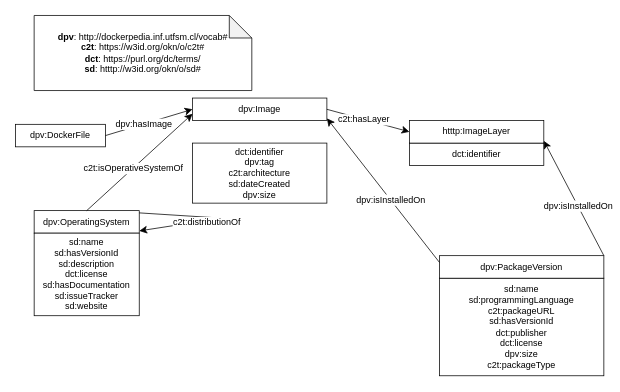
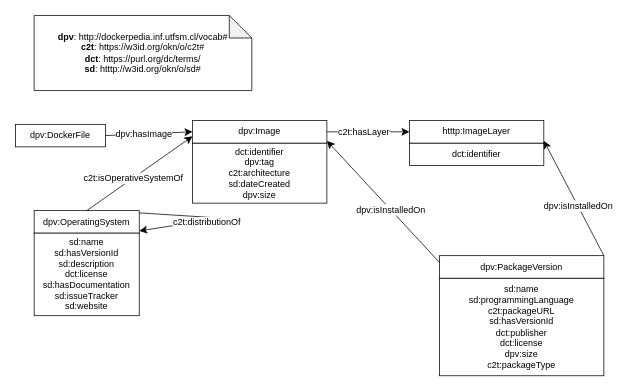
  <mxCell id="0" />
  <mxCell id="1" parent="0" />
  <mxCell id="2" value="dpv:DockerFile" style="rounded=0;whiteSpace=wrap;html=1;snapToPoint=1;points=[[0.1,0],[0.2,0],[0.3,0],[0.4,0],[0.5,0],[0.6,0],[0.7,0],[0.8,0],[0.9,0],[0,0.1],[0,0.3],[0,0.5],[0,0.7],[0,0.9],[0.1,1],[0.2,1],[0.3,1],[0.4,1],[0.5,1],[0.6,1],[0.7,1],[0.8,1],[0.9,1],[1,0.1],[1,0.3],[1,0.5],[1,0.7],[1,0.9]];" parent="1" vertex="1"><mxGeometry x="20" y="165" width="120" height="30" as="geometry" /></mxCell>
  <mxCell id="3" value="&lt;div&gt;&lt;b&gt;dpv&lt;/b&gt;: http://dockerpedia.inf.utfsm.cl/vocab#&lt;/div&gt;&lt;div&gt;&lt;div&gt;&lt;b&gt;c2t&lt;/b&gt;: https://w3id.org/okn/o/c2t#&lt;/div&gt;&lt;/div&gt;&lt;div&gt;&lt;div&gt;&lt;b&gt;dct&lt;/b&gt;: https://purl.org/dc/terms/&lt;/div&gt;&lt;/div&gt;&lt;div&gt;&lt;b&gt;sd&lt;/b&gt;: htttp://w3id.org/okn/o/sd#&lt;/div&gt;" style="shape=note;whiteSpace=wrap;html=1;backgroundOutline=1;darkOpacity=0.05;" parent="1" vertex="1"><mxGeometry x="45" y="20" width="290" height="100" as="geometry" /></mxCell>
  <mxCell id="4" value="dct:identifier&lt;br&gt;dpv:tag&lt;br&gt;c2t:architecture&lt;br&gt;sd:dateCreated&lt;br&gt;dpv:size" style="rounded=0;whiteSpace=wrap;html=1;snapToPoint=1;points=[[0.1,0],[0.2,0],[0.3,0],[0.4,0],[0.5,0],[0.6,0],[0.7,0],[0.8,0],[0.9,0],[0,0.1],[0,0.3],[0,0.5],[0,0.7],[0,0.9],[0.1,1],[0.2,1],[0.3,1],[0.4,1],[0.5,1],[0.6,1],[0.7,1],[0.8,1],[0.9,1],[1,0.1],[1,0.3],[1,0.5],[1,0.7],[1,0.9]];" parent="1" vertex="1"><mxGeometry x="256" y="190" width="179" height="80" as="geometry" /></mxCell>
- <mxCell id="5" value="dpv:Image" style="rounded=0;whiteSpace=wrap;html=1;snapToPoint=1;points=[[0.1,0],[0.2,0],[0.3,0],[0.4,0],[0.5,0],[0.6,0],[0.7,0],[0.8,0],[0.9,0],[0,0.1],[0,0.3],[0,0.5],[0,0.7],[0,0.9],[0.1,1],[0.2,1],[0.3,1],[0.4,1],[0.5,1],[0.6,1],[0.7,1],[0.8,1],[0.9,1],[1,0.1],[1,0.3],[1,0.5],[1,0.7],[1,0.9]];" parent="1" vertex="1"><mxGeometry x="256" y="130" width="179" height="30" as="geometry" /></mxCell>
+ <mxCell id="5" value="dpv:Image" style="rounded=0;whiteSpace=wrap;html=1;snapToPoint=1;points=[[0.1,0],[0.2,0],[0.3,0],[0.4,0],[0.5,0],[0.6,0],[0.7,0],[0.8,0],[0.9,0],[0,0.1],[0,0.3],[0,0.5],[0,0.7],[0,0.9],[0.1,1],[0.2,1],[0.3,1],[0.4,1],[0.5,1],[0.6,1],[0.7,1],[0.8,1],[0.9,1],[1,0.1],[1,0.3],[1,0.5],[1,0.7],[1,0.9]];" parent="1" vertex="1"><mxGeometry x="256" y="160" width="179" height="30" as="geometry" /></mxCell>
  <mxCell id="6" value="dct:identifier&lt;br&gt;" style="rounded=0;whiteSpace=wrap;html=1;snapToPoint=1;points=[[0.1,0],[0.2,0],[0.3,0],[0.4,0],[0.5,0],[0.6,0],[0.7,0],[0.8,0],[0.9,0],[0,0.1],[0,0.3],[0,0.5],[0,0.7],[0,0.9],[0.1,1],[0.2,1],[0.3,1],[0.4,1],[0.5,1],[0.6,1],[0.7,1],[0.8,1],[0.9,1],[1,0.1],[1,0.3],[1,0.5],[1,0.7],[1,0.9]];" parent="1" vertex="1"><mxGeometry x="545" y="190" width="179" height="30" as="geometry" /></mxCell>
  <mxCell id="7" value="htttp:ImageLayer" style="rounded=0;whiteSpace=wrap;html=1;snapToPoint=1;points=[[0.1,0],[0.2,0],[0.3,0],[0.4,0],[0.5,0],[0.6,0],[0.7,0],[0.8,0],[0.9,0],[0,0.1],[0,0.3],[0,0.5],[0,0.7],[0,0.9],[0.1,1],[0.2,1],[0.3,1],[0.4,1],[0.5,1],[0.6,1],[0.7,1],[0.8,1],[0.9,1],[1,0.1],[1,0.3],[1,0.5],[1,0.7],[1,0.9]];" parent="1" vertex="1"><mxGeometry x="545" y="160" width="179" height="30" as="geometry" /></mxCell>
  <mxCell id="8" value="sd:name&lt;br&gt;sd:programmingLanguage&lt;br&gt;c2t:packageURL&lt;br&gt;sd:hasVersionId&lt;br&gt;dct:publisher&lt;br&gt;dct:license&lt;br&gt;dpv:size&lt;br&gt;c2t:packageType" style="rounded=0;whiteSpace=wrap;html=1;snapToPoint=1;points=[[0.1,0],[0.2,0],[0.3,0],[0.4,0],[0.5,0],[0.6,0],[0.7,0],[0.8,0],[0.9,0],[0,0.1],[0,0.3],[0,0.5],[0,0.7],[0,0.9],[0.1,1],[0.2,1],[0.3,1],[0.4,1],[0.5,1],[0.6,1],[0.7,1],[0.8,1],[0.9,1],[1,0.1],[1,0.3],[1,0.5],[1,0.7],[1,0.9]];" parent="1" vertex="1"><mxGeometry x="585" y="370" width="219" height="130" as="geometry" /></mxCell>
  <mxCell id="9" value="dpv:PackageVersion" style="rounded=0;whiteSpace=wrap;html=1;snapToPoint=1;points=[[0.1,0],[0.2,0],[0.3,0],[0.4,0],[0.5,0],[0.6,0],[0.7,0],[0.8,0],[0.9,0],[0,0.1],[0,0.3],[0,0.5],[0,0.7],[0,0.9],[0.1,1],[0.2,1],[0.3,1],[0.4,1],[0.5,1],[0.6,1],[0.7,1],[0.8,1],[0.9,1],[1,0.1],[1,0.3],[1,0.5],[1,0.7],[1,0.9]];" parent="1" vertex="1"><mxGeometry x="585" y="340" width="219" height="30" as="geometry" /></mxCell>
  <mxCell id="10" value="" style="endArrow=classic;html=1;exitX=1;exitY=0.5;exitDx=0;exitDy=0;endSize=8;arcSize=0;rounded=0;entryX=0;entryY=0.5;entryDx=0;entryDy=0;" parent="1" source="2" target="5" edge="1"><mxGeometry width="50" height="50" relative="1" as="geometry"><mxPoint x="345" y="300" as="sourcePoint" /><mxPoint x="542" y="300" as="targetPoint" /></mxGeometry></mxCell>
  <mxCell id="11" value="dpv:hasImage" style="text;html=1;align=center;verticalAlign=middle;resizable=0;points=[];labelBackgroundColor=#ffffff;" parent="10" connectable="0" vertex="1"><mxGeometry x="-0.127" relative="1" as="geometry"><mxPoint as="offset" /></mxGeometry></mxCell>
  <mxCell id="12" value="" style="endArrow=classic;html=1;endSize=8;arcSize=0;rounded=0;exitX=1;exitY=0.5;exitDx=0;exitDy=0;entryX=0;entryY=0.5;entryDx=0;entryDy=0;" parent="1" source="5" target="7" edge="1"><mxGeometry width="50" height="50" relative="1" as="geometry"><mxPoint x="475" y="120" as="sourcePoint" /><mxPoint x="485" y="120" as="targetPoint" /></mxGeometry></mxCell>
  <mxCell id="13" value="c2t:hasLayer" style="text;html=1;align=center;verticalAlign=middle;resizable=0;points=[];labelBackgroundColor=#ffffff;" parent="12" connectable="0" vertex="1"><mxGeometry x="-0.127" relative="1" as="geometry"><mxPoint as="offset" /></mxGeometry></mxCell>
  <mxCell id="14" value="" style="endArrow=classic;html=1;exitX=0;exitY=0.3;exitDx=0;exitDy=0;entryX=1;entryY=0.9;entryDx=0;entryDy=0;endSize=8;arcSize=0;rounded=0;" parent="1" source="9" target="5" edge="1"><mxGeometry width="50" height="50" relative="1" as="geometry"><mxPoint x="195" y="245" as="sourcePoint" /><mxPoint x="335" y="245" as="targetPoint" /></mxGeometry></mxCell>
  <mxCell id="15" value="dpv:isInstalledOn" style="text;html=1;align=center;verticalAlign=middle;resizable=0;points=[];labelBackgroundColor=#ffffff;" parent="14" connectable="0" vertex="1"><mxGeometry x="-0.127" relative="1" as="geometry"><mxPoint as="offset" /></mxGeometry></mxCell>
  <mxCell id="16" value="dpv:OperatingSystem" style="rounded=0;whiteSpace=wrap;html=1;snapToPoint=1;points=[[0.1,0],[0.2,0],[0.3,0],[0.4,0],[0.5,0],[0.6,0],[0.7,0],[0.8,0],[0.9,0],[0,0.1],[0,0.3],[0,0.5],[0,0.7],[0,0.9],[0.1,1],[0.2,1],[0.3,1],[0.4,1],[0.5,1],[0.6,1],[0.7,1],[0.8,1],[0.9,1],[1,0.1],[1,0.3],[1,0.5],[1,0.7],[1,0.9]];" parent="1" vertex="1"><mxGeometry x="45" y="280" width="140" height="30" as="geometry" /></mxCell>
  <mxCell id="17" value="" style="endArrow=classic;html=1;endSize=8;arcSize=0;rounded=0;exitX=1;exitY=0.1;exitDx=0;exitDy=0;entryX=1;entryY=0.9;entryDx=0;entryDy=0;" parent="1" source="16" target="16" edge="1"><mxGeometry width="50" height="50" relative="1" as="geometry"><mxPoint x="68" y="430" as="sourcePoint" /><mxPoint x="205" y="310" as="targetPoint" /><Array as="points"><mxPoint x="295" y="290" /></Array></mxGeometry></mxCell>
  <mxCell id="18" value="c2t:distributionOf" style="text;html=1;align=center;verticalAlign=middle;resizable=0;points=[];labelBackgroundColor=#ffffff;" parent="17" connectable="0" vertex="1"><mxGeometry x="-0.127" relative="1" as="geometry"><mxPoint x="-7" y="6" as="offset" /></mxGeometry></mxCell>
  <mxCell id="19" value="" style="endArrow=classic;html=1;endSize=8;arcSize=0;rounded=0;entryX=0;entryY=0.7;entryDx=0;entryDy=0;exitX=0.5;exitY=0;exitDx=0;exitDy=0;" parent="1" source="16" target="5" edge="1"><mxGeometry width="50" height="50" relative="1" as="geometry"><mxPoint x="105" y="220" as="sourcePoint" /><mxPoint x="276" y="195" as="targetPoint" /></mxGeometry></mxCell>
  <mxCell id="20" value="c2t:isOperativeSystemOf" style="text;html=1;align=center;verticalAlign=middle;resizable=0;points=[];labelBackgroundColor=#ffffff;" parent="19" connectable="0" vertex="1"><mxGeometry x="-0.127" relative="1" as="geometry"><mxPoint as="offset" /></mxGeometry></mxCell>
  <mxCell id="21" value="sd:name&lt;br&gt;sd:hasVersionId&lt;br&gt;sd:description&lt;br&gt;dct:license&lt;br&gt;sd:hasDocumentation&lt;br&gt;sd:issueTracker&lt;br&gt;sd:website" style="rounded=0;whiteSpace=wrap;html=1;snapToPoint=1;points=[[0.1,0],[0.2,0],[0.3,0],[0.4,0],[0.5,0],[0.6,0],[0.7,0],[0.8,0],[0.9,0],[0,0.1],[0,0.3],[0,0.5],[0,0.7],[0,0.9],[0.1,1],[0.2,1],[0.3,1],[0.4,1],[0.5,1],[0.6,1],[0.7,1],[0.8,1],[0.9,1],[1,0.1],[1,0.3],[1,0.5],[1,0.7],[1,0.9]];" parent="1" vertex="1"><mxGeometry x="45" y="310" width="140" height="110" as="geometry" /></mxCell>
  <mxCell id="22" value="" style="endArrow=classic;html=1;exitX=0;exitY=0.3;exitDx=0;exitDy=0;entryX=1;entryY=0.9;entryDx=0;entryDy=0;endSize=8;arcSize=0;rounded=0;" parent="1" target="7" edge="1"><mxGeometry width="50" height="50" relative="1" as="geometry"><mxPoint x="804" y="340" as="sourcePoint" /><mxPoint x="654" y="178" as="targetPoint" /></mxGeometry></mxCell>
  <mxCell id="23" value="dpv:isInstalledOn" style="text;html=1;align=center;verticalAlign=middle;resizable=0;points=[];labelBackgroundColor=#ffffff;" parent="22" connectable="0" vertex="1"><mxGeometry x="-0.127" relative="1" as="geometry"><mxPoint as="offset" /></mxGeometry></mxCell>
